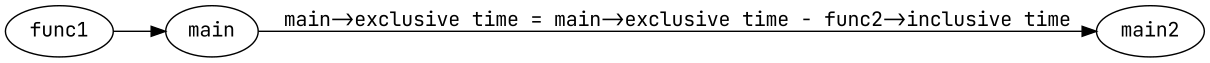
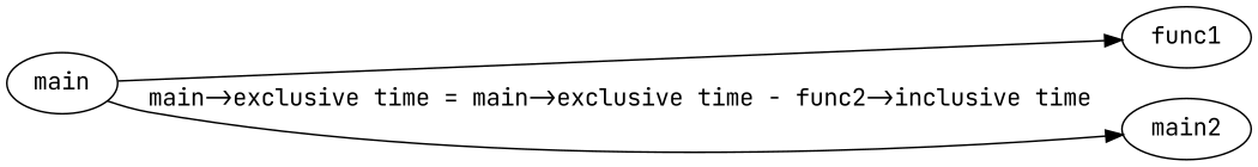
  digraph {
    fontname="JetBrains Mono"
    rankdir=LR
    node [fontname="JetBrains Mono"]
    edge [fontname="JetBrains Mono"]
    main
    func1
    n3 [label=main2]
-   func1 -> main
+   main -> func1
    main -> n3 [label="main->exclusive time = main->exclusive time - func2->inclusive time"]
  }
